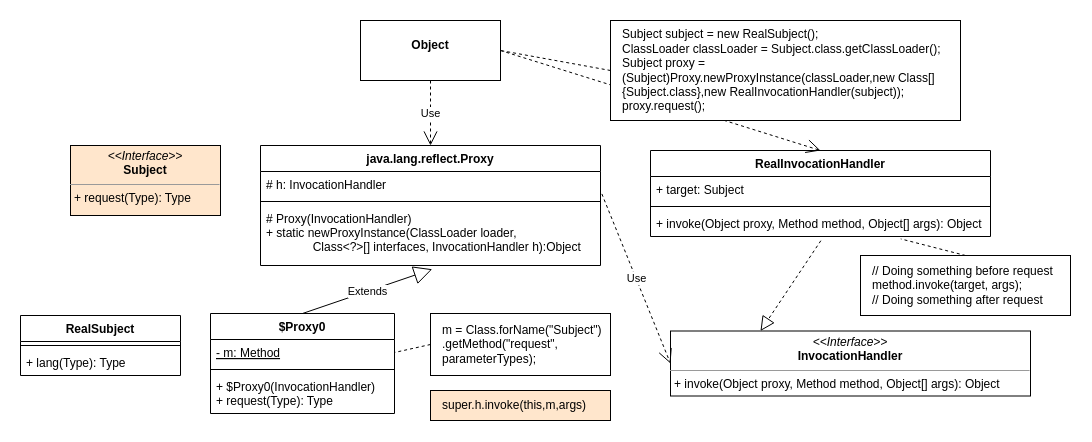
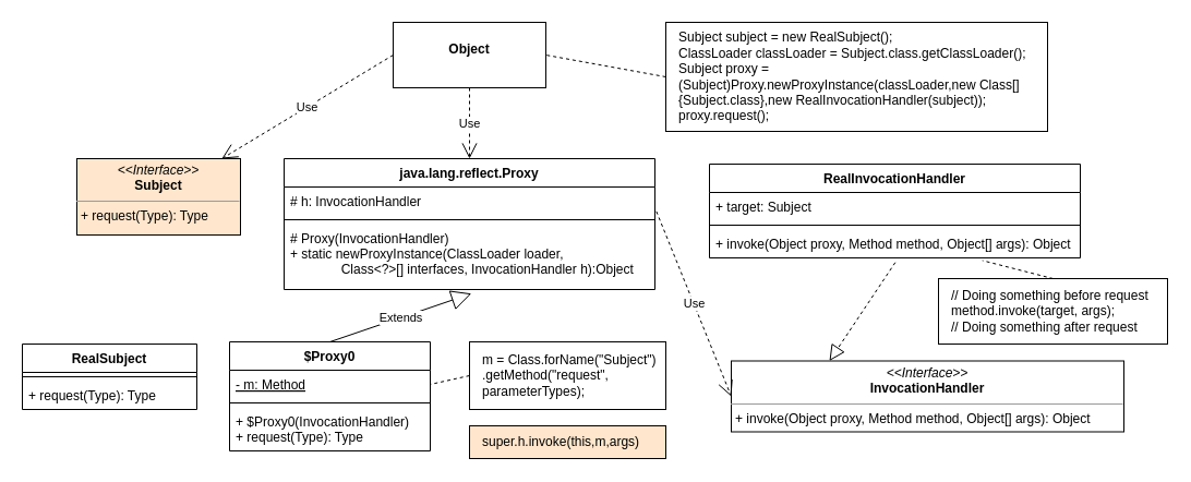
  <mxCell id="0" />
  <mxCell id="1" parent="0" />
  <mxCell id="2" value="&lt;p style=&quot;margin: 0px ; margin-top: 4px ; text-align: center&quot;&gt;&lt;i&gt;&amp;lt;&amp;lt;Interface&amp;gt;&amp;gt;&lt;/i&gt;&lt;br&gt;&lt;b&gt;Subject&lt;/b&gt;&lt;/p&gt;&lt;hr size=&quot;1&quot;&gt;&lt;p style=&quot;margin: 0px ; margin-left: 4px&quot;&gt;&lt;/p&gt;&lt;p style=&quot;margin: 0px ; margin-left: 4px&quot;&gt;+ request(Type): Type&lt;br&gt;&lt;br&gt;&lt;/p&gt;" style="verticalAlign=top;align=left;overflow=fill;fontSize=12;fontFamily=Helvetica;html=1;fillColor=#ffe6cc;" parent="1" vertex="1"><mxGeometry x="70" y="145" width="150" height="70" as="geometry" /></mxCell>
  <mxCell id="3" value="RealSubject" style="swimlane;fontStyle=1;align=center;verticalAlign=top;childLayout=stackLayout;horizontal=1;startSize=26;horizontalStack=0;resizeParent=1;resizeParentMax=0;resizeLast=0;collapsible=1;marginBottom=0;" parent="1" vertex="1"><mxGeometry x="20" y="315" width="160" height="60" as="geometry" /></mxCell>
  <mxCell id="4" value="" style="line;strokeWidth=1;fillColor=none;align=left;verticalAlign=middle;spacingTop=-1;spacingLeft=3;spacingRight=3;rotatable=0;labelPosition=right;points=[];portConstraint=eastwest;" parent="3" vertex="1"><mxGeometry y="26" width="160" height="8" as="geometry" /></mxCell>
- <mxCell id="5" value="+ lang(Type): Type" style="text;strokeColor=none;fillColor=none;align=left;verticalAlign=top;spacingLeft=4;spacingRight=4;overflow=hidden;rotatable=0;points=[[0,0.5],[1,0.5]];portConstraint=eastwest;" parent="3" vertex="1"><mxGeometry y="34" width="160" height="26" as="geometry" /></mxCell>
+ <mxCell id="5" value="+ request(Type): Type" style="text;strokeColor=none;fillColor=none;align=left;verticalAlign=top;spacingLeft=4;spacingRight=4;overflow=hidden;rotatable=0;points=[[0,0.5],[1,0.5]];portConstraint=eastwest;" parent="3" vertex="1"><mxGeometry y="34" width="160" height="26" as="geometry" /></mxCell>
  <mxCell id="6" value="$Proxy0" style="swimlane;fontStyle=1;align=center;verticalAlign=top;childLayout=stackLayout;horizontal=1;startSize=26;horizontalStack=0;resizeParent=1;resizeParentMax=0;resizeLast=0;collapsible=1;marginBottom=0;" parent="1" vertex="1"><mxGeometry x="210" y="313" width="184" height="100" as="geometry" /></mxCell>
  <mxCell id="7" value="- m: Method" style="text;strokeColor=none;fillColor=none;align=left;verticalAlign=top;spacingLeft=4;spacingRight=4;overflow=hidden;rotatable=0;points=[[0,0.5],[1,0.5]];portConstraint=eastwest;fontStyle=4" parent="6" vertex="1"><mxGeometry y="26" width="184" height="26" as="geometry" /></mxCell>
  <mxCell id="8" value="" style="line;strokeWidth=1;fillColor=none;align=left;verticalAlign=middle;spacingTop=-1;spacingLeft=3;spacingRight=3;rotatable=0;labelPosition=right;points=[];portConstraint=eastwest;" parent="6" vertex="1"><mxGeometry y="52" width="184" height="8" as="geometry" /></mxCell>
  <mxCell id="9" value="+ $Proxy0(InvocationHandler)&#10;+ request(Type): Type" style="text;strokeColor=none;fillColor=none;align=left;verticalAlign=top;spacingLeft=4;spacingRight=4;overflow=hidden;rotatable=0;points=[[0,0.5],[1,0.5]];portConstraint=eastwest;" parent="6" vertex="1"><mxGeometry y="60" width="184" height="40" as="geometry" /></mxCell>
  <mxCell id="10" value="&lt;p style=&quot;margin: 0px ; margin-top: 4px ; text-align: center&quot;&gt;&lt;br&gt;&lt;b&gt;Object&lt;/b&gt;&lt;/p&gt;" style="verticalAlign=top;align=left;overflow=fill;fontSize=12;fontFamily=Helvetica;html=1;" parent="1" vertex="1"><mxGeometry x="360" y="20" width="140" height="60" as="geometry" /></mxCell>
+ <mxCell id="11" value="Use" style="endArrow=open;endSize=12;dashed=1;html=1;exitX=0;exitY=0.5;exitDx=0;exitDy=0;" parent="1" source="10" target="2" edge="1"><mxGeometry width="160" relative="1" as="geometry"><mxPoint x="226" y="410" as="sourcePoint" /><mxPoint x="386" y="410" as="targetPoint" /></mxGeometry></mxCell>
  <mxCell id="12" value="java.lang.reflect.Proxy" style="swimlane;fontStyle=1;align=center;verticalAlign=top;childLayout=stackLayout;horizontal=1;startSize=26;horizontalStack=0;resizeParent=1;resizeParentMax=0;resizeLast=0;collapsible=1;marginBottom=0;" parent="1" vertex="1"><mxGeometry x="260" y="145" width="340" height="120" as="geometry" /></mxCell>
  <mxCell id="13" value="# h: InvocationHandler" style="text;strokeColor=none;fillColor=none;align=left;verticalAlign=top;spacingLeft=4;spacingRight=4;overflow=hidden;rotatable=0;points=[[0,0.5],[1,0.5]];portConstraint=eastwest;" parent="12" vertex="1"><mxGeometry y="26" width="340" height="26" as="geometry" /></mxCell>
  <mxCell id="14" value="" style="line;strokeWidth=1;fillColor=none;align=left;verticalAlign=middle;spacingTop=-1;spacingLeft=3;spacingRight=3;rotatable=0;labelPosition=right;points=[];portConstraint=eastwest;" parent="12" vertex="1"><mxGeometry y="52" width="340" height="8" as="geometry" /></mxCell>
  <mxCell id="15" value="# Proxy(InvocationHandler)&#10;+ static newProxyInstance(ClassLoader loader, &#10;              Class&lt;?&gt;[] interfaces, InvocationHandler h):Object" style="text;strokeColor=none;fillColor=none;align=left;verticalAlign=top;spacingLeft=4;spacingRight=4;overflow=hidden;rotatable=0;points=[[0,0.5],[1,0.5]];portConstraint=eastwest;fontStyle=0" parent="12" vertex="1"><mxGeometry y="60" width="340" height="60" as="geometry" /></mxCell>
  <mxCell id="16" value="Extends" style="endArrow=block;endSize=16;endFill=0;html=1;exitX=0.5;exitY=0;exitDx=0;exitDy=0;entryX=0.505;entryY=1.062;entryDx=0;entryDy=0;entryPerimeter=0;" parent="1" source="6" target="15" edge="1"><mxGeometry width="160" relative="1" as="geometry"><mxPoint x="250" y="210" as="sourcePoint" /><mxPoint x="440" y="330" as="targetPoint" /></mxGeometry></mxCell>
  <mxCell id="17" value="&lt;p style=&quot;margin: 0px ; margin-top: 4px ; text-align: center&quot;&gt;&lt;i&gt;&amp;lt;&amp;lt;Interface&amp;gt;&amp;gt;&lt;/i&gt;&lt;br&gt;&lt;b&gt;InvocationHandler&lt;/b&gt;&lt;br&gt;&lt;/p&gt;&lt;hr size=&quot;1&quot;&gt;&lt;p style=&quot;margin: 0px ; margin-left: 4px&quot;&gt;&lt;/p&gt;&lt;p style=&quot;margin: 0px ; margin-left: 4px&quot;&gt;+ invoke(Object proxy, Method method, Object[] args): Object&lt;br&gt;&lt;/p&gt;" style="verticalAlign=top;align=left;overflow=fill;fontSize=12;fontFamily=Helvetica;html=1;" parent="1" vertex="1"><mxGeometry x="670" y="330.5" width="360" height="65" as="geometry" /></mxCell>
  <mxCell id="18" value="RealInvocationHandler" style="swimlane;fontStyle=1;align=center;verticalAlign=top;childLayout=stackLayout;horizontal=1;startSize=26;horizontalStack=0;resizeParent=1;resizeParentMax=0;resizeLast=0;collapsible=1;marginBottom=0;" parent="1" vertex="1"><mxGeometry x="650" y="150" width="340" height="86" as="geometry" /></mxCell>
  <mxCell id="19" value="+ target: Subject" style="text;strokeColor=none;fillColor=none;align=left;verticalAlign=top;spacingLeft=4;spacingRight=4;overflow=hidden;rotatable=0;points=[[0,0.5],[1,0.5]];portConstraint=eastwest;" parent="18" vertex="1"><mxGeometry y="26" width="340" height="26" as="geometry" /></mxCell>
  <mxCell id="20" value="" style="line;strokeWidth=1;fillColor=none;align=left;verticalAlign=middle;spacingTop=-1;spacingLeft=3;spacingRight=3;rotatable=0;labelPosition=right;points=[];portConstraint=eastwest;" parent="18" vertex="1"><mxGeometry y="52" width="340" height="8" as="geometry" /></mxCell>
  <mxCell id="21" value="+ invoke(Object proxy, Method method, Object[] args): Object" style="text;strokeColor=none;fillColor=none;align=left;verticalAlign=top;spacingLeft=4;spacingRight=4;overflow=hidden;rotatable=0;points=[[0,0.5],[1,0.5]];portConstraint=eastwest;" parent="18" vertex="1"><mxGeometry y="60" width="340" height="26" as="geometry" /></mxCell>
  <mxCell id="22" value="&lt;div&gt;super.h.invoke(this,m,args)&lt;/div&gt;" style="rounded=0;whiteSpace=wrap;html=1;align=left;spacingLeft=10;fillColor=#ffe6cc;" vertex="1" parent="1"><mxGeometry x="430" y="390" width="180" height="30" as="geometry" /></mxCell>
  <mxCell id="23" value="&lt;div&gt;m = Class.forName(&quot;Subject&quot;)&lt;/div&gt;&lt;div&gt;.getMethod(&quot;request&quot;, parameterTypes);&lt;/div&gt;" style="rounded=0;whiteSpace=wrap;html=1;align=left;spacingLeft=10;" vertex="1" parent="1"><mxGeometry x="430" y="313" width="180" height="62" as="geometry" /></mxCell>
  <mxCell id="24" value="" style="endArrow=none;dashed=1;html=1;entryX=1;entryY=0.5;entryDx=0;entryDy=0;exitX=0;exitY=0.5;exitDx=0;exitDy=0;" edge="1" parent="1" source="23" target="7"><mxGeometry width="50" height="50" relative="1" as="geometry"><mxPoint x="420" y="310" as="sourcePoint" /><mxPoint x="470" y="260" as="targetPoint" /></mxGeometry></mxCell>
  <mxCell id="25" value="" style="endArrow=block;dashed=1;endFill=0;endSize=12;html=1;entryX=0.25;entryY=0;entryDx=0;entryDy=0;exitX=0.501;exitY=1.162;exitDx=0;exitDy=0;exitPerimeter=0;" edge="1" parent="1" source="21" target="17"><mxGeometry width="160" relative="1" as="geometry"><mxPoint x="360" y="290" as="sourcePoint" /><mxPoint x="520" y="290" as="targetPoint" /></mxGeometry></mxCell>
  <mxCell id="26" value="Use" style="endArrow=open;endSize=12;dashed=1;html=1;exitX=1.004;exitY=0.862;exitDx=0;exitDy=0;exitPerimeter=0;entryX=0;entryY=0.5;entryDx=0;entryDy=0;" edge="1" parent="1" source="13" target="17"><mxGeometry width="160" relative="1" as="geometry"><mxPoint x="740" y="290" as="sourcePoint" /><mxPoint x="900" y="290" as="targetPoint" /></mxGeometry></mxCell>
  <mxCell id="27" value="Use" style="endArrow=open;endSize=12;dashed=1;html=1;exitX=0.5;exitY=1;exitDx=0;exitDy=0;" edge="1" parent="1" source="10" target="12"><mxGeometry width="160" relative="1" as="geometry"><mxPoint x="370" y="60" as="sourcePoint" /><mxPoint x="212.885" y="155" as="targetPoint" /></mxGeometry></mxCell>
- <mxCell id="28" value="Use" style="endArrow=open;endSize=12;dashed=1;html=1;exitX=1;exitY=0.5;exitDx=0;exitDy=0;entryX=0.5;entryY=0;entryDx=0;entryDy=0;" edge="1" parent="1" source="10" target="18"><mxGeometry width="160" relative="1" as="geometry"><mxPoint x="440" y="90" as="sourcePoint" /><mxPoint x="440" y="155" as="targetPoint" /></mxGeometry></mxCell>
  <mxCell id="29" value="Subject subject = new RealSubject();&lt;br&gt;ClassLoader classLoader = Subject.class.getClassLoader();&lt;br&gt;Subject proxy = (Subject)Proxy.newProxyInstance(classLoader,new Class[]{Subject.class},new RealInvocationHandler(subject));&lt;br&gt;proxy.request();" style="rounded=0;whiteSpace=wrap;html=1;align=left;spacingLeft=10;" vertex="1" parent="1"><mxGeometry x="610" y="20" width="350" height="100" as="geometry" /></mxCell>
  <mxCell id="30" value="" style="endArrow=none;dashed=1;html=1;entryX=1;entryY=0.5;entryDx=0;entryDy=0;exitX=0;exitY=0.5;exitDx=0;exitDy=0;" edge="1" parent="1" source="29" target="10"><mxGeometry width="50" height="50" relative="1" as="geometry"><mxPoint x="440" y="354" as="sourcePoint" /><mxPoint x="404" y="362" as="targetPoint" /></mxGeometry></mxCell>
  <mxCell id="31" value="&lt;div&gt;// Doing something before request&amp;nbsp;&lt;/div&gt;&lt;div&gt;&lt;span&gt;&#09;&#09;&lt;/span&gt;method.invoke(target, args);&lt;/div&gt;&lt;div&gt;&lt;span&gt;&#09;&#09;&lt;/span&gt;// Doing something after request&lt;/div&gt;" style="rounded=0;whiteSpace=wrap;html=1;align=left;spacingLeft=10;" vertex="1" parent="1"><mxGeometry x="860" y="255" width="210" height="60" as="geometry" /></mxCell>
  <mxCell id="32" value="" style="endArrow=none;dashed=1;html=1;exitX=0.5;exitY=0;exitDx=0;exitDy=0;entryX=0.736;entryY=1.092;entryDx=0;entryDy=0;entryPerimeter=0;" edge="1" parent="1" source="31" target="21"><mxGeometry width="50" height="50" relative="1" as="geometry"><mxPoint x="440" y="415" as="sourcePoint" /><mxPoint x="404.368" y="413" as="targetPoint" /></mxGeometry></mxCell>
